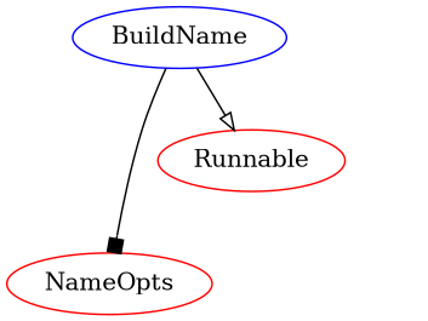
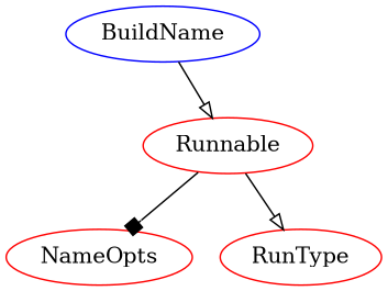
  digraph {
    node [color=red]
    edge [arrowhead=onormal]
    n1 [label=Runnable shape=oval]
    NameOpts
+   RunType
    BuildName [color=blue]
-   BuildName -> NameOpts [arrowhead=box]
+   n1 -> NameOpts [arrowhead=box]
+   n1 -> RunType
    BuildName -> n1
  }
